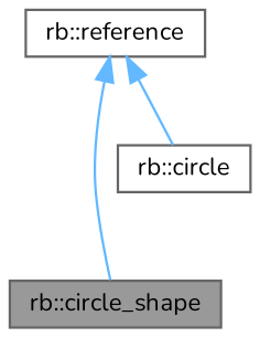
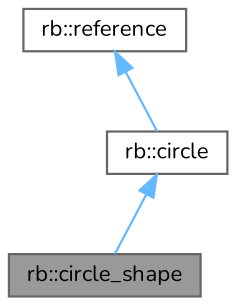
  digraph {
    fontname=Nunito
    node [color=gray40 fillcolor=white fontname=Nunito fontsize=10 shape=box style=filled]
    edge [color=steelblue1 dir=back fontname=Nunito fontsize=10 labelfontname=Helvetica labelfontsize=10 style=solid]
    n1 [fillcolor=grey60 fontcolor=black height=0.2 label="rb::circle_shape" width=0.4]
    n2 [height=0.2 label="rb::circle" width=0.4]
    n3 [height=0.2 label="rb::reference" width=0.4]
-   n3 -> n1
+   n2 -> n1
    n3 -> n2
  }
